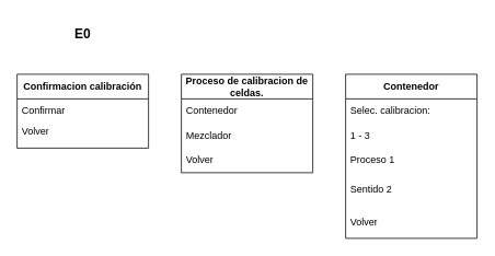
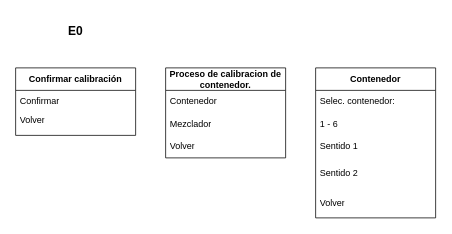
  <mxCell id="0" />
  <mxCell id="1" parent="0" />
- <mxCell id="2" value="&lt;b&gt;Confirmacion calibración&lt;/b&gt;" style="swimlane;fontStyle=0;childLayout=stackLayout;horizontal=1;startSize=30;horizontalStack=0;resizeParent=1;resizeParentMax=0;resizeLast=0;collapsible=1;marginBottom=0;whiteSpace=wrap;html=1;" vertex="1" parent="1"><mxGeometry x="20" y="90" width="160" height="90" as="geometry" /></mxCell>
+ <mxCell id="2" value="&lt;b&gt;Confirmar calibración&lt;/b&gt;" style="swimlane;fontStyle=0;childLayout=stackLayout;horizontal=1;startSize=30;horizontalStack=0;resizeParent=1;resizeParentMax=0;resizeLast=0;collapsible=1;marginBottom=0;whiteSpace=wrap;html=1;" vertex="1" parent="1"><mxGeometry x="20" y="90" width="160" height="90" as="geometry" /></mxCell>
  <mxCell id="3" value="Confirmar" style="text;strokeColor=none;fillColor=none;align=left;verticalAlign=middle;spacingLeft=4;spacingRight=4;overflow=hidden;points=[[0,0.5],[1,0.5]];portConstraint=eastwest;rotatable=0;whiteSpace=wrap;html=1;" vertex="1" parent="2"><mxGeometry y="30" width="160" height="30" as="geometry" /></mxCell>
  <mxCell id="4" value="Volver" style="text;strokeColor=none;fillColor=none;align=left;verticalAlign=middle;spacingLeft=4;spacingRight=4;overflow=hidden;points=[[0,0.5],[1,0.5]];portConstraint=eastwest;rotatable=0;whiteSpace=wrap;html=1;" vertex="1" parent="2"><mxGeometry y="60" width="160" height="20" as="geometry" /></mxCell>
  <mxCell id="5" style="text;strokeColor=none;fillColor=none;align=left;verticalAlign=middle;spacingLeft=4;spacingRight=4;overflow=hidden;points=[[0,0.5],[1,0.5]];portConstraint=eastwest;rotatable=0;whiteSpace=wrap;html=1;" vertex="1" parent="2"><mxGeometry y="80" width="160" height="10" as="geometry" /></mxCell>
- <mxCell id="6" value="&lt;b&gt;Proceso de calibracion de celdas.&lt;/b&gt;" style="swimlane;fontStyle=0;childLayout=stackLayout;horizontal=1;startSize=30;horizontalStack=0;resizeParent=1;resizeParentMax=0;resizeLast=0;collapsible=1;marginBottom=0;whiteSpace=wrap;html=1;" vertex="1" parent="1"><mxGeometry x="220" y="90" width="160" height="120" as="geometry" /></mxCell>
+ <mxCell id="6" value="&lt;b&gt;Proceso de calibracion de contenedor.&lt;/b&gt;" style="swimlane;fontStyle=0;childLayout=stackLayout;horizontal=1;startSize=30;horizontalStack=0;resizeParent=1;resizeParentMax=0;resizeLast=0;collapsible=1;marginBottom=0;whiteSpace=wrap;html=1;" vertex="1" parent="1"><mxGeometry x="220" y="90" width="160" height="120" as="geometry" /></mxCell>
  <mxCell id="7" value="Contenedor" style="text;strokeColor=none;fillColor=none;align=left;verticalAlign=middle;spacingLeft=4;spacingRight=4;overflow=hidden;points=[[0,0.5],[1,0.5]];portConstraint=eastwest;rotatable=0;whiteSpace=wrap;html=1;" vertex="1" parent="6"><mxGeometry y="30" width="160" height="30" as="geometry" /></mxCell>
  <mxCell id="8" value="Mezclador" style="text;strokeColor=none;fillColor=none;align=left;verticalAlign=middle;spacingLeft=4;spacingRight=4;overflow=hidden;points=[[0,0.5],[1,0.5]];portConstraint=eastwest;rotatable=0;whiteSpace=wrap;html=1;" vertex="1" parent="6"><mxGeometry y="60" width="160" height="30" as="geometry" /></mxCell>
  <mxCell id="9" value="Volver" style="text;strokeColor=none;fillColor=none;align=left;verticalAlign=middle;spacingLeft=4;spacingRight=4;overflow=hidden;points=[[0,0.5],[1,0.5]];portConstraint=eastwest;rotatable=0;whiteSpace=wrap;html=1;" vertex="1" parent="6"><mxGeometry y="90" width="160" height="30" as="geometry" /></mxCell>
  <mxCell id="10" value="&lt;span style=&quot;font-size: 16px;&quot;&gt;&lt;b&gt;E0&lt;/b&gt;&lt;/span&gt;" style="text;html=1;strokeColor=none;fillColor=none;align=center;verticalAlign=middle;whiteSpace=wrap;rounded=0;" vertex="1" parent="1"><mxGeometry x="60" y="20" width="80" height="40" as="geometry" /></mxCell>
  <mxCell id="11" value="&lt;b&gt;Contenedor&lt;/b&gt;" style="swimlane;fontStyle=0;childLayout=stackLayout;horizontal=1;startSize=30;horizontalStack=0;resizeParent=1;resizeParentMax=0;resizeLast=0;collapsible=1;marginBottom=0;whiteSpace=wrap;html=1;" vertex="1" parent="1"><mxGeometry x="420" y="90" width="160" height="200" as="geometry" /></mxCell>
- <mxCell id="12" value="Selec. calibracion:" style="text;strokeColor=none;fillColor=none;align=left;verticalAlign=middle;spacingLeft=4;spacingRight=4;overflow=hidden;points=[[0,0.5],[1,0.5]];portConstraint=eastwest;rotatable=0;whiteSpace=wrap;html=1;" vertex="1" parent="11"><mxGeometry y="30" width="160" height="30" as="geometry" /></mxCell>
- <mxCell id="13" value="1 - 3" style="text;strokeColor=none;fillColor=none;align=left;verticalAlign=middle;spacingLeft=4;spacingRight=4;overflow=hidden;points=[[0,0.5],[1,0.5]];portConstraint=eastwest;rotatable=0;whiteSpace=wrap;html=1;" vertex="1" parent="11"><mxGeometry y="60" width="160" height="30" as="geometry" /></mxCell>
- <mxCell id="14" value="Proceso 1" style="text;strokeColor=none;fillColor=none;align=left;verticalAlign=middle;spacingLeft=4;spacingRight=4;overflow=hidden;points=[[0,0.5],[1,0.5]];portConstraint=eastwest;rotatable=0;whiteSpace=wrap;html=1;" vertex="1" parent="11"><mxGeometry y="90" width="160" height="30" as="geometry" /></mxCell>
+ <mxCell id="12" value="Selec. contenedor:" style="text;strokeColor=none;fillColor=none;align=left;verticalAlign=middle;spacingLeft=4;spacingRight=4;overflow=hidden;points=[[0,0.5],[1,0.5]];portConstraint=eastwest;rotatable=0;whiteSpace=wrap;html=1;" vertex="1" parent="11"><mxGeometry y="30" width="160" height="30" as="geometry" /></mxCell>
+ <mxCell id="13" value="1 - 6" style="text;strokeColor=none;fillColor=none;align=left;verticalAlign=middle;spacingLeft=4;spacingRight=4;overflow=hidden;points=[[0,0.5],[1,0.5]];portConstraint=eastwest;rotatable=0;whiteSpace=wrap;html=1;" vertex="1" parent="11"><mxGeometry y="60" width="160" height="30" as="geometry" /></mxCell>
+ <mxCell id="14" value="Sentido 1" style="text;strokeColor=none;fillColor=none;align=left;verticalAlign=middle;spacingLeft=4;spacingRight=4;overflow=hidden;points=[[0,0.5],[1,0.5]];portConstraint=eastwest;rotatable=0;whiteSpace=wrap;html=1;" vertex="1" parent="11"><mxGeometry y="90" width="160" height="30" as="geometry" /></mxCell>
  <mxCell id="15" value="Sentido 2" style="text;strokeColor=none;fillColor=none;align=left;verticalAlign=middle;spacingLeft=4;spacingRight=4;overflow=hidden;points=[[0,0.5],[1,0.5]];portConstraint=eastwest;rotatable=0;whiteSpace=wrap;html=1;" vertex="1" parent="11"><mxGeometry y="120" width="160" height="40" as="geometry" /></mxCell>
  <mxCell id="16" value="Volver" style="text;strokeColor=none;fillColor=none;align=left;verticalAlign=middle;spacingLeft=4;spacingRight=4;overflow=hidden;points=[[0,0.5],[1,0.5]];portConstraint=eastwest;rotatable=0;whiteSpace=wrap;html=1;" vertex="1" parent="11"><mxGeometry y="160" width="160" height="40" as="geometry" /></mxCell>
